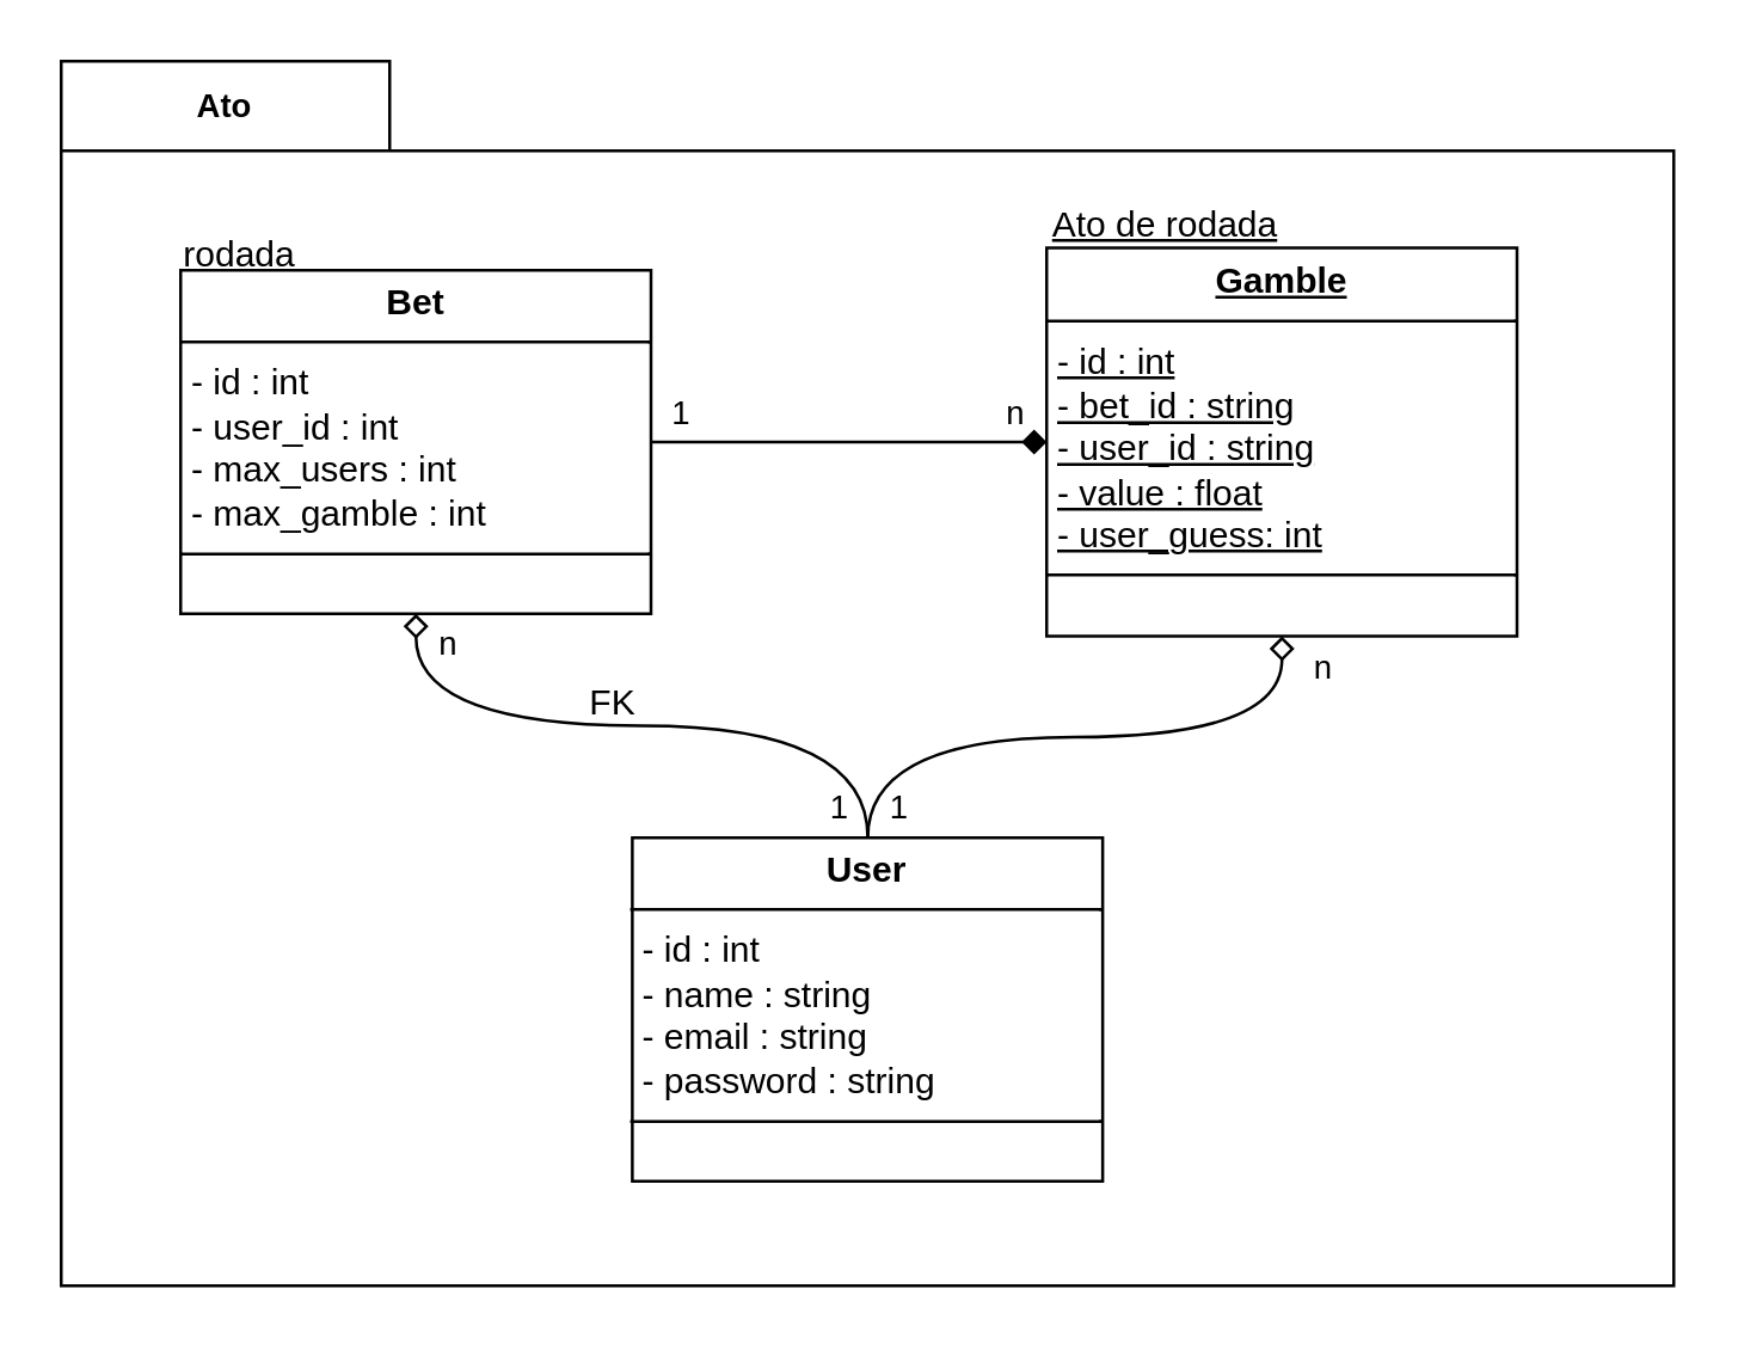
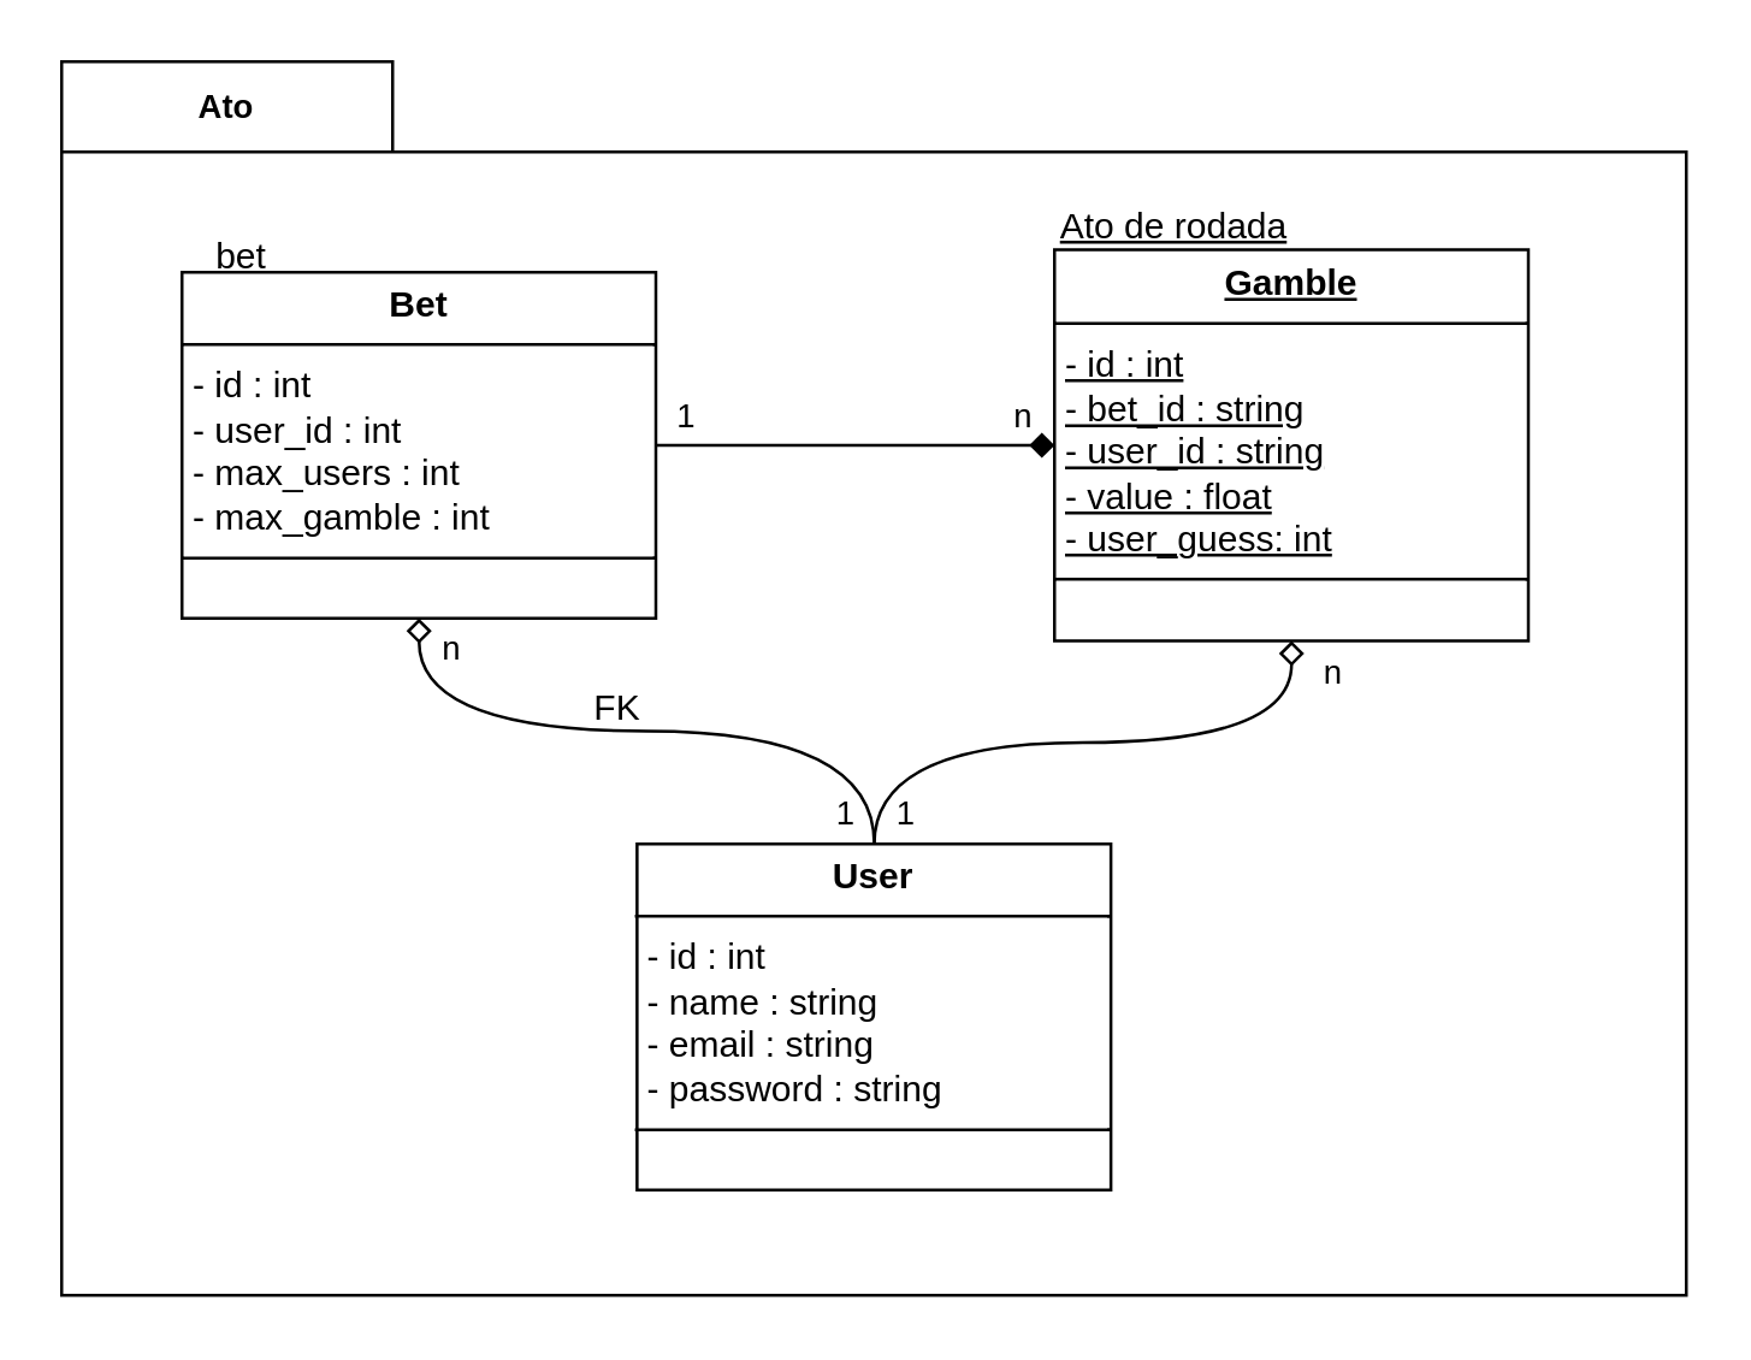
  <mxCell id="0" />
  <mxCell id="1" parent="0" />
  <mxCell id="2" value="Ato" style="shape=folder;fontStyle=1;tabWidth=110;tabHeight=30;tabPosition=left;html=1;boundedLbl=1;labelInHeader=1;container=1;collapsible=0;whiteSpace=wrap;fontFamily=Helvetica;fontSize=11;fontColor=default;labelBackgroundColor=default;" vertex="1" parent="1"><mxGeometry x="20" y="20" width="540" height="410" as="geometry" /></mxCell>
  <mxCell id="3" value="" style="html=1;strokeColor=none;resizeWidth=1;resizeHeight=1;fillColor=none;part=1;connectable=0;allowArrows=0;deletable=0;whiteSpace=wrap;fontFamily=Helvetica;fontSize=11;fontColor=default;labelBackgroundColor=default;" vertex="1" parent="2"><mxGeometry width="540" height="287" relative="1" as="geometry"><mxPoint y="30" as="offset" /></mxGeometry></mxCell>
  <mxCell id="4" value="" style="group" vertex="1" connectable="0" parent="2"><mxGeometry x="310" y="40" width="177.5" height="172.5" as="geometry" /></mxCell>
  <mxCell id="5" value="" style="group" vertex="1" connectable="0" parent="4"><mxGeometry x="20" width="157.5" height="172.5" as="geometry" /></mxCell>
  <mxCell id="6" value="n" style="text;html=1;align=center;verticalAlign=middle;whiteSpace=wrap;rounded=0;fontFamily=Helvetica;fontSize=11;fontColor=default;labelBackgroundColor=default;" vertex="1" parent="5"><mxGeometry x="82.5" y="152.5" width="20" height="20" as="geometry" /></mxCell>
  <mxCell id="7" value="" style="group" vertex="1" connectable="0" parent="5"><mxGeometry width="157.5" height="152.5" as="geometry" /></mxCell>
  <mxCell id="8" value="&lt;p style=&quot;margin:0px;margin-top:4px;text-align:center;&quot;&gt;&lt;b&gt;Gamble&lt;/b&gt;&lt;/p&gt;&lt;hr style=&quot;border-style:solid;&quot; size=&quot;1&quot;&gt;&lt;p style=&quot;margin:0px;margin-left:4px;&quot;&gt;- id : int&lt;/p&gt;&lt;p style=&quot;margin:0px;margin-left:4px;&quot;&gt;- bet_id : string&lt;/p&gt;&lt;p style=&quot;margin:0px;margin-left:4px;&quot;&gt;- user_id : string&lt;/p&gt;&lt;p style=&quot;margin:0px;margin-left:4px;&quot;&gt;- value : float&lt;/p&gt;&lt;p style=&quot;margin:0px;margin-left:4px;&quot;&gt;- user_guess: int&lt;/p&gt;&lt;hr style=&quot;border-style:solid;&quot; size=&quot;1&quot;&gt;" style="verticalAlign=top;align=left;overflow=fill;html=1;whiteSpace=wrap;fontStyle=4" vertex="1" parent="7"><mxGeometry y="22.5" width="157.5" height="130" as="geometry" /></mxCell>
  <mxCell id="9" value="Ato de rodada" style="text;html=1;align=center;verticalAlign=middle;whiteSpace=wrap;rounded=0;fontStyle=4" vertex="1" parent="7"><mxGeometry width="80" height="30" as="geometry" /></mxCell>
  <mxCell id="10" value="n" style="text;html=1;align=center;verticalAlign=middle;whiteSpace=wrap;rounded=0;fontFamily=Helvetica;fontSize=11;fontColor=default;labelBackgroundColor=default;" vertex="1" parent="4"><mxGeometry y="67.5" width="20" height="20" as="geometry" /></mxCell>
  <mxCell id="11" value="" style="group" vertex="1" connectable="0" parent="2"><mxGeometry x="191.25" y="240" width="157.5" height="135" as="geometry" /></mxCell>
  <mxCell id="12" value="&lt;p style=&quot;margin:0px;margin-top:4px;text-align:center;&quot;&gt;&lt;b&gt;User&lt;/b&gt;&lt;/p&gt;&lt;hr size=&quot;1&quot; style=&quot;border-style:solid;&quot;&gt;&lt;p style=&quot;margin:0px;margin-left:4px;&quot;&gt;- id : int&lt;/p&gt;&lt;p style=&quot;margin:0px;margin-left:4px;&quot;&gt;- name : string&lt;/p&gt;&lt;p style=&quot;margin:0px;margin-left:4px;&quot;&gt;- email : string&lt;/p&gt;&lt;p style=&quot;margin:0px;margin-left:4px;&quot;&gt;- password : string&lt;/p&gt;&lt;hr size=&quot;1&quot; style=&quot;border-style:solid;&quot;&gt;" style="verticalAlign=top;align=left;overflow=fill;html=1;whiteSpace=wrap;" vertex="1" parent="11"><mxGeometry y="20" width="157.5" height="115" as="geometry" /></mxCell>
  <mxCell id="13" value="1" style="text;html=1;align=center;verticalAlign=middle;whiteSpace=wrap;rounded=0;fontFamily=Helvetica;fontSize=11;fontColor=default;labelBackgroundColor=default;" vertex="1" parent="11"><mxGeometry x="80" width="20" height="20" as="geometry" /></mxCell>
  <mxCell id="14" value="1" style="text;html=1;align=center;verticalAlign=middle;whiteSpace=wrap;rounded=0;fontFamily=Helvetica;fontSize=11;fontColor=default;labelBackgroundColor=default;" vertex="1" parent="11"><mxGeometry x="60" width="20" height="20" as="geometry" /></mxCell>
  <mxCell id="15" value="" style="edgeStyle=orthogonalEdgeStyle;shape=connector;curved=1;rounded=0;orthogonalLoop=1;jettySize=auto;html=1;strokeColor=default;align=center;verticalAlign=middle;fontFamily=Helvetica;fontSize=11;fontColor=default;labelBackgroundColor=default;endArrow=diamond;endFill=0;" edge="1" parent="2" source="12" target="8"><mxGeometry relative="1" as="geometry" /></mxCell>
  <mxCell id="16" value="FK" style="text;html=1;align=center;verticalAlign=middle;whiteSpace=wrap;rounded=0;fontFamily=Helvetica;fontSize=12;fontColor=default;" vertex="1" parent="2"><mxGeometry x="170" y="200" width="30" height="30" as="geometry" /></mxCell>
  <mxCell id="17" value="" style="edgeStyle=orthogonalEdgeStyle;rounded=0;orthogonalLoop=1;jettySize=auto;html=1;curved=1;endArrow=diamond;endFill=0;" edge="1" parent="1" source="12" target="21"><mxGeometry relative="1" as="geometry" /></mxCell>
  <mxCell id="18" value="" style="edgeStyle=orthogonalEdgeStyle;shape=connector;curved=1;rounded=0;orthogonalLoop=1;jettySize=auto;html=1;strokeColor=default;align=center;verticalAlign=middle;fontFamily=Helvetica;fontSize=11;fontColor=default;labelBackgroundColor=default;endArrow=diamond;endFill=1;" edge="1" parent="1" source="21" target="8"><mxGeometry relative="1" as="geometry" /></mxCell>
  <mxCell id="19" value="" style="group" vertex="1" connectable="0" parent="1"><mxGeometry x="60" y="70" width="177.5" height="155" as="geometry" /></mxCell>
  <mxCell id="20" value="" style="group" vertex="1" connectable="0" parent="19"><mxGeometry width="157.5" height="135" as="geometry" /></mxCell>
  <mxCell id="21" value="&lt;p style=&quot;margin:0px;margin-top:4px;text-align:center;&quot;&gt;&lt;b&gt;Bet&lt;/b&gt;&lt;/p&gt;&lt;hr size=&quot;1&quot; style=&quot;border-style:solid;&quot;&gt;&lt;p style=&quot;margin:0px;margin-left:4px;&quot;&gt;- id : int&lt;/p&gt;&lt;p style=&quot;margin:0px;margin-left:4px;&quot;&gt;- user_id : int&lt;/p&gt;&lt;p style=&quot;margin:0px;margin-left:4px;&quot;&gt;- max_users : int&lt;/p&gt;&lt;p style=&quot;margin:0px;margin-left:4px;&quot;&gt;- max_gamble : int&lt;/p&gt;&lt;hr size=&quot;1&quot; style=&quot;border-style:solid;&quot;&gt;" style="verticalAlign=top;align=left;overflow=fill;html=1;whiteSpace=wrap;" vertex="1" parent="20"><mxGeometry y="20" width="157.5" height="115" as="geometry" /></mxCell>
- <mxCell id="22" value="rodada" style="text;html=1;align=center;verticalAlign=middle;whiteSpace=wrap;rounded=0;" vertex="1" parent="20"><mxGeometry width="40" height="30" as="geometry" /></mxCell>
+ <mxCell id="22" value="bet" style="text;html=1;align=center;verticalAlign=middle;whiteSpace=wrap;rounded=0;" vertex="1" parent="20"><mxGeometry width="40" height="30" as="geometry" /></mxCell>
  <mxCell id="23" value="n" style="text;html=1;align=center;verticalAlign=middle;whiteSpace=wrap;rounded=0;fontFamily=Helvetica;fontSize=11;fontColor=default;labelBackgroundColor=default;" vertex="1" parent="19"><mxGeometry x="80" y="135" width="20" height="20" as="geometry" /></mxCell>
  <mxCell id="24" value="1" style="text;html=1;align=center;verticalAlign=middle;whiteSpace=wrap;rounded=0;fontFamily=Helvetica;fontSize=11;fontColor=default;labelBackgroundColor=default;" vertex="1" parent="19"><mxGeometry x="157.5" y="57.5" width="20" height="20" as="geometry" /></mxCell>
